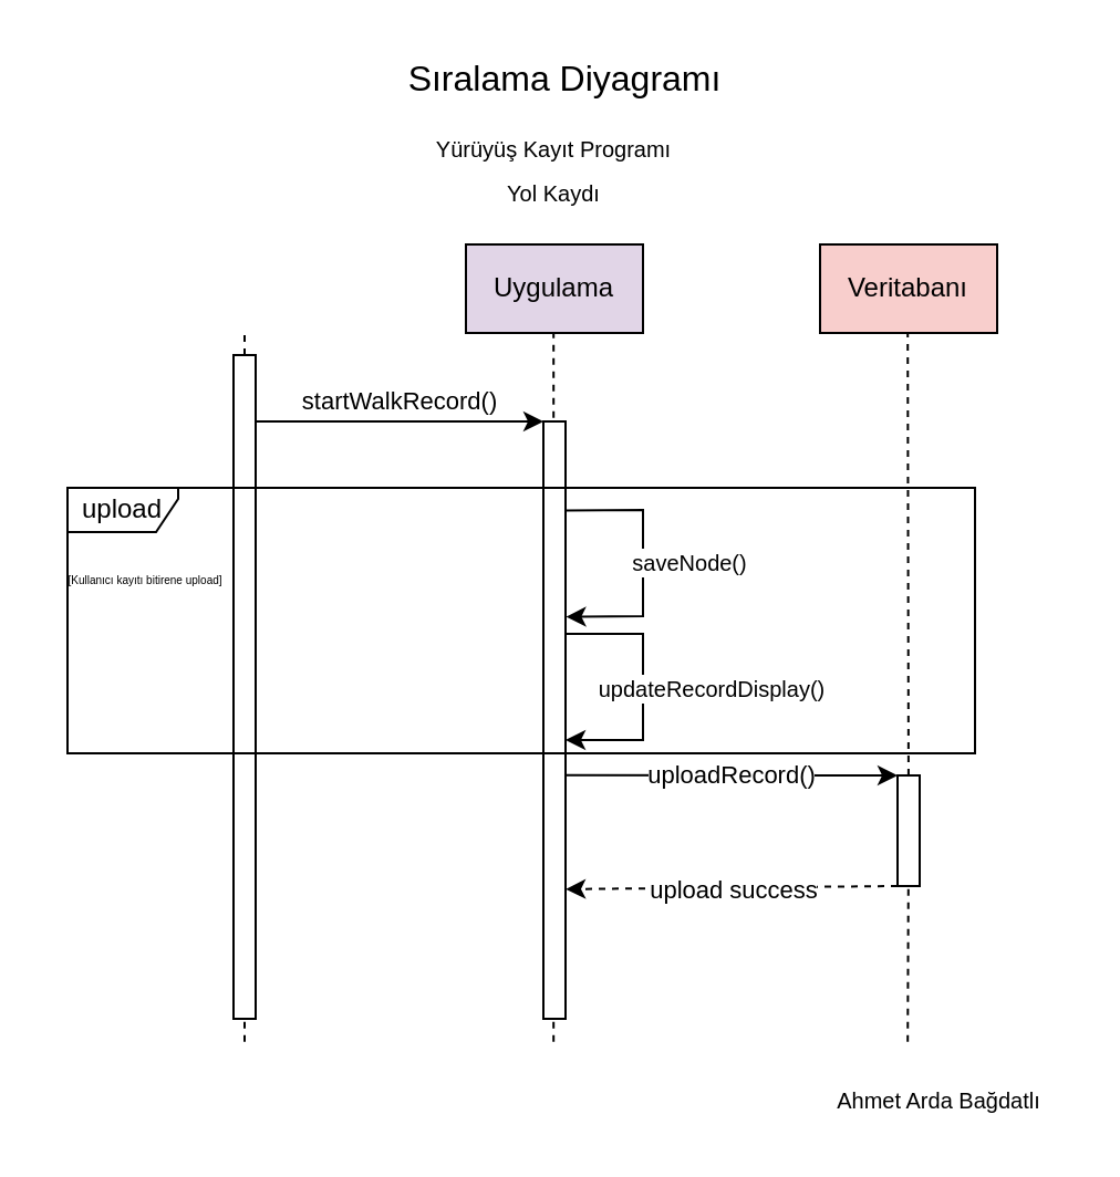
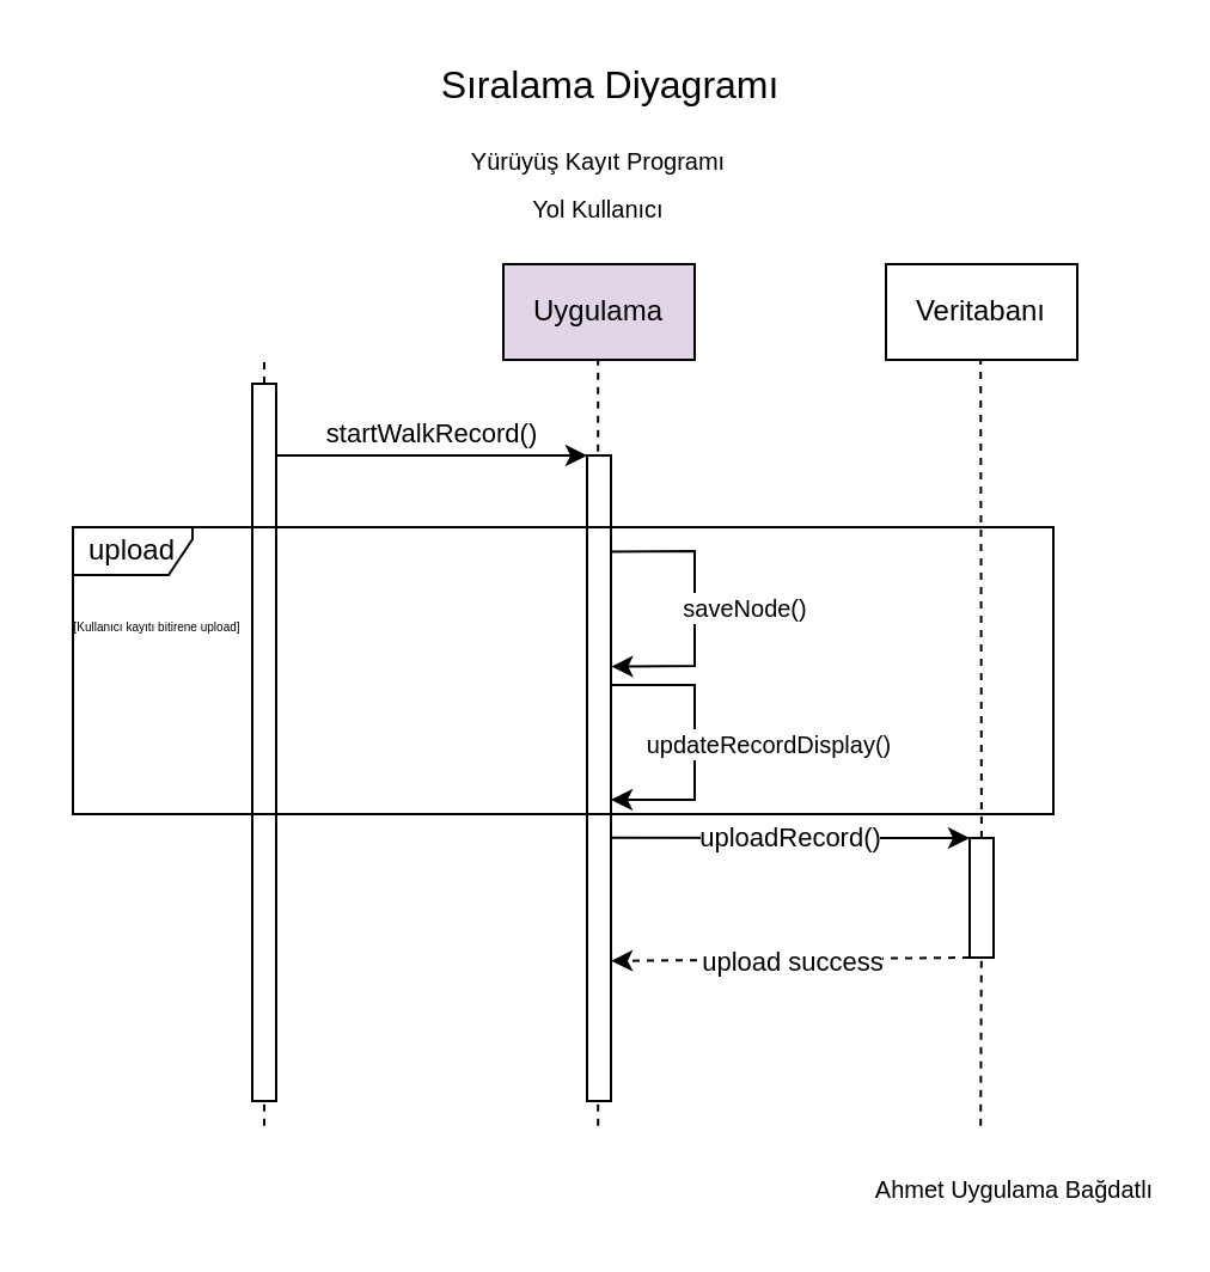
  <mxCell id="0" />
  <mxCell id="1" parent="0" />
  <mxCell id="2" value="Uygulama" style="rounded=0;whiteSpace=wrap;html=1;fillColor=#e1d5e7;" vertex="1" parent="1"><mxGeometry x="210" y="110" width="80" height="40" as="geometry" /></mxCell>
- <mxCell id="3" value="Veritabanı" style="rounded=0;whiteSpace=wrap;html=1;fillColor=#f8cecc;" vertex="1" parent="1"><mxGeometry x="370" y="110" width="80" height="40" as="geometry" /></mxCell>
+ <mxCell id="3" value="Veritabanı" style="rounded=0;whiteSpace=wrap;html=1;" vertex="1" parent="1"><mxGeometry x="370" y="110" width="80" height="40" as="geometry" /></mxCell>
  <mxCell id="4" value="" style="endArrow=none;dashed=1;html=1;rounded=0;" edge="1" parent="1" source="11"><mxGeometry width="50" height="50" relative="1" as="geometry"><mxPoint x="110" y="470.372" as="sourcePoint" /><mxPoint x="110" y="150" as="targetPoint" /></mxGeometry></mxCell>
  <mxCell id="5" value="" style="endArrow=none;dashed=1;html=1;rounded=0;" edge="1" parent="1"><mxGeometry width="50" height="50" relative="1" as="geometry"><mxPoint x="249.6" y="470.372" as="sourcePoint" /><mxPoint x="249.6" y="150" as="targetPoint" /></mxGeometry></mxCell>
  <mxCell id="6" value="" style="endArrow=none;dashed=1;html=1;rounded=0;" edge="1" parent="1" source="9"><mxGeometry width="50" height="50" relative="1" as="geometry"><mxPoint x="409.6" y="470.372" as="sourcePoint" /><mxPoint x="409.6" y="150" as="targetPoint" /></mxGeometry></mxCell>
  <mxCell id="7" value="" style="rounded=0;whiteSpace=wrap;html=1;" vertex="1" parent="1"><mxGeometry x="245" y="190" width="10" height="270" as="geometry" /></mxCell>
  <mxCell id="8" value="" style="endArrow=none;dashed=1;html=1;rounded=0;" edge="1" parent="1" target="9"><mxGeometry width="50" height="50" relative="1" as="geometry"><mxPoint x="409.6" y="470.372" as="sourcePoint" /><mxPoint x="409.6" y="150" as="targetPoint" /></mxGeometry></mxCell>
  <mxCell id="9" value="" style="rounded=0;whiteSpace=wrap;html=1;" vertex="1" parent="1"><mxGeometry x="405" y="350" width="10" height="50" as="geometry" /></mxCell>
  <mxCell id="10" value="" style="endArrow=none;dashed=1;html=1;rounded=0;" edge="1" parent="1" target="11"><mxGeometry width="50" height="50" relative="1" as="geometry"><mxPoint x="110" y="470.372" as="sourcePoint" /><mxPoint x="110" y="150" as="targetPoint" /></mxGeometry></mxCell>
  <mxCell id="11" value="" style="rounded=0;whiteSpace=wrap;html=1;" vertex="1" parent="1"><mxGeometry x="105" y="160" width="10" height="300" as="geometry" /></mxCell>
  <mxCell id="12" value="" style="endArrow=classic;html=1;rounded=0;exitX=0.991;exitY=0.1;exitDx=0;exitDy=0;exitPerimeter=0;" edge="1" parent="1" source="11"><mxGeometry width="50" height="50" relative="1" as="geometry"><mxPoint x="120" y="190" as="sourcePoint" /><mxPoint x="245" y="190" as="targetPoint" /></mxGeometry></mxCell>
  <mxCell id="13" value="startWalkRecord()" style="edgeLabel;html=1;align=center;verticalAlign=middle;resizable=0;points=[];" vertex="1" connectable="0" parent="12"><mxGeometry x="0.104" relative="1" as="geometry"><mxPoint x="-7" y="-10" as="offset" /></mxGeometry></mxCell>
  <mxCell id="14" value="upload" style="shape=umlFrame;whiteSpace=wrap;html=1;pointerEvents=0;width=50;height=20;" vertex="1" parent="1"><mxGeometry x="30" y="220" width="410" height="120" as="geometry" /></mxCell>
  <mxCell id="15" value="&lt;font style=&quot;font-size: 5px;&quot;&gt;[Kullanıcı&amp;nbsp;&lt;/font&gt;&lt;span style=&quot;font-size: 5px; background-color: initial;&quot;&gt;kayıtı bitirene&amp;nbsp;&lt;/span&gt;&lt;span style=&quot;font-size: 5px; background-color: initial;&quot;&gt;upload]&lt;/span&gt;" style="text;html=1;align=center;verticalAlign=middle;resizable=0;points=[];autosize=1;strokeColor=none;fillColor=none;" vertex="1" parent="1"><mxGeometry x="20" y="245" width="90" height="30" as="geometry" /></mxCell>
  <mxCell id="16" value="" style="endArrow=classic;html=1;rounded=0;exitX=0.996;exitY=0.149;exitDx=0;exitDy=0;exitPerimeter=0;entryX=1.022;entryY=0.327;entryDx=0;entryDy=0;entryPerimeter=0;" edge="1" parent="1" source="7" target="7"><mxGeometry width="50" height="50" relative="1" as="geometry"><mxPoint x="270" y="280" as="sourcePoint" /><mxPoint x="320" y="230" as="targetPoint" /><Array as="points"><mxPoint x="290" y="230" /><mxPoint x="290" y="260" /><mxPoint x="290" y="278" /></Array></mxGeometry></mxCell>
  <mxCell id="17" value="&lt;font style=&quot;font-size: 10px;&quot;&gt;saveNode()&lt;/font&gt;" style="edgeLabel;html=1;align=center;verticalAlign=middle;resizable=0;points=[];" vertex="1" connectable="0" parent="16"><mxGeometry x="0.004" relative="1" as="geometry"><mxPoint x="20" as="offset" /></mxGeometry></mxCell>
  <mxCell id="18" value="" style="endArrow=classic;html=1;rounded=0;exitX=0.996;exitY=0.149;exitDx=0;exitDy=0;exitPerimeter=0;entryX=1.022;entryY=0.327;entryDx=0;entryDy=0;entryPerimeter=0;" edge="1" parent="1"><mxGeometry width="50" height="50" relative="1" as="geometry"><mxPoint x="255" y="286" as="sourcePoint" /><mxPoint x="255" y="334" as="targetPoint" /><Array as="points"><mxPoint x="290" y="286" /><mxPoint x="290" y="316" /><mxPoint x="290" y="334" /></Array></mxGeometry></mxCell>
  <mxCell id="19" value="&lt;font style=&quot;font-size: 10px;&quot;&gt;updateRecordDisplay()&lt;/font&gt;" style="edgeLabel;html=1;align=center;verticalAlign=middle;resizable=0;points=[];" vertex="1" connectable="0" parent="18"><mxGeometry x="0.004" relative="1" as="geometry"><mxPoint x="30" as="offset" /></mxGeometry></mxCell>
  <mxCell id="20" value="" style="endArrow=classic;html=1;rounded=0;entryX=0;entryY=0;entryDx=0;entryDy=0;exitX=0.964;exitY=0.592;exitDx=0;exitDy=0;exitPerimeter=0;" edge="1" parent="1" source="7" target="9"><mxGeometry width="50" height="50" relative="1" as="geometry"><mxPoint x="340" y="400" as="sourcePoint" /><mxPoint x="390" y="350" as="targetPoint" /></mxGeometry></mxCell>
  <mxCell id="21" value="uploadRecord()" style="edgeLabel;html=1;align=center;verticalAlign=middle;resizable=0;points=[];" vertex="1" connectable="0" parent="20"><mxGeometry x="-0.119" relative="1" as="geometry"><mxPoint x="9" as="offset" /></mxGeometry></mxCell>
  <mxCell id="22" value="" style="endArrow=classic;html=1;rounded=0;exitX=0;exitY=1;exitDx=0;exitDy=0;entryX=1.004;entryY=0.783;entryDx=0;entryDy=0;entryPerimeter=0;dashed=1;" edge="1" parent="1" source="9" target="7"><mxGeometry width="50" height="50" relative="1" as="geometry"><mxPoint x="320" y="460" as="sourcePoint" /><mxPoint x="370" y="410" as="targetPoint" /></mxGeometry></mxCell>
  <mxCell id="23" value="upload success" style="edgeLabel;html=1;align=center;verticalAlign=middle;resizable=0;points=[];" vertex="1" connectable="0" parent="22"><mxGeometry x="0.564" y="1" relative="1" as="geometry"><mxPoint x="42" y="-1" as="offset" /></mxGeometry></mxCell>
  <mxCell id="24" value="Sıralama Diyagramı" style="text;html=1;align=center;verticalAlign=middle;whiteSpace=wrap;rounded=0;fontSize=16;" vertex="1" parent="1"><mxGeometry x="175" y="20" width="160" height="30" as="geometry" /></mxCell>
- <mxCell id="25" value="&lt;font style=&quot;font-size: 10px;&quot;&gt;Yürüyüş Kayıt Programı&lt;/font&gt;&lt;div&gt;&lt;font style=&quot;font-size: 10px;&quot;&gt;Yol Kaydı&lt;/font&gt;&lt;/div&gt;" style="text;html=1;align=center;verticalAlign=middle;whiteSpace=wrap;rounded=0;fontSize=16;" vertex="1" parent="1"><mxGeometry x="190" y="60" width="120" height="30" as="geometry" /></mxCell>
- <mxCell id="26" value="&lt;font style=&quot;font-size: 10px;&quot;&gt;Ahmet Arda Bağdatlı&lt;/font&gt;" style="text;html=1;align=center;verticalAlign=middle;whiteSpace=wrap;rounded=0;fontSize=16;" vertex="1" parent="1"><mxGeometry x="364" y="480" width="120" height="30" as="geometry" /></mxCell>
+ <mxCell id="25" value="&lt;font style=&quot;font-size: 10px;&quot;&gt;Yürüyüş Kayıt Programı&lt;/font&gt;&lt;div&gt;&lt;font style=&quot;font-size: 10px;&quot;&gt;Yol Kullanıcı&lt;/font&gt;&lt;/div&gt;" style="text;html=1;align=center;verticalAlign=middle;whiteSpace=wrap;rounded=0;fontSize=16;" vertex="1" parent="1"><mxGeometry x="190" y="60" width="120" height="30" as="geometry" /></mxCell>
+ <mxCell id="26" value="&lt;font style=&quot;font-size: 10px;&quot;&gt;Ahmet Uygulama Bağdatlı&lt;/font&gt;" style="text;html=1;align=center;verticalAlign=middle;whiteSpace=wrap;rounded=0;fontSize=16;" vertex="1" parent="1"><mxGeometry x="364" y="480" width="120" height="30" as="geometry" /></mxCell>
